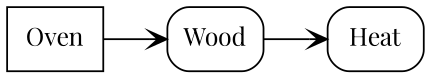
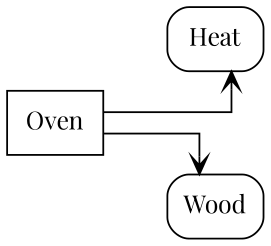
  digraph {
    arrowhead=vee
    fontname="Playfair Display"
    nodesep=0.8
    rankdir=LR
    splines=ortho
    node [fontname="Playfair Display" shape=box style=rounded]
    edge [arrowhead=vee fontname="Playfair Display"]
    Oven [style=""]
    Heat
    Wood
-   Wood -> Heat
+   Oven -> Heat
    Oven -> Wood
  }
